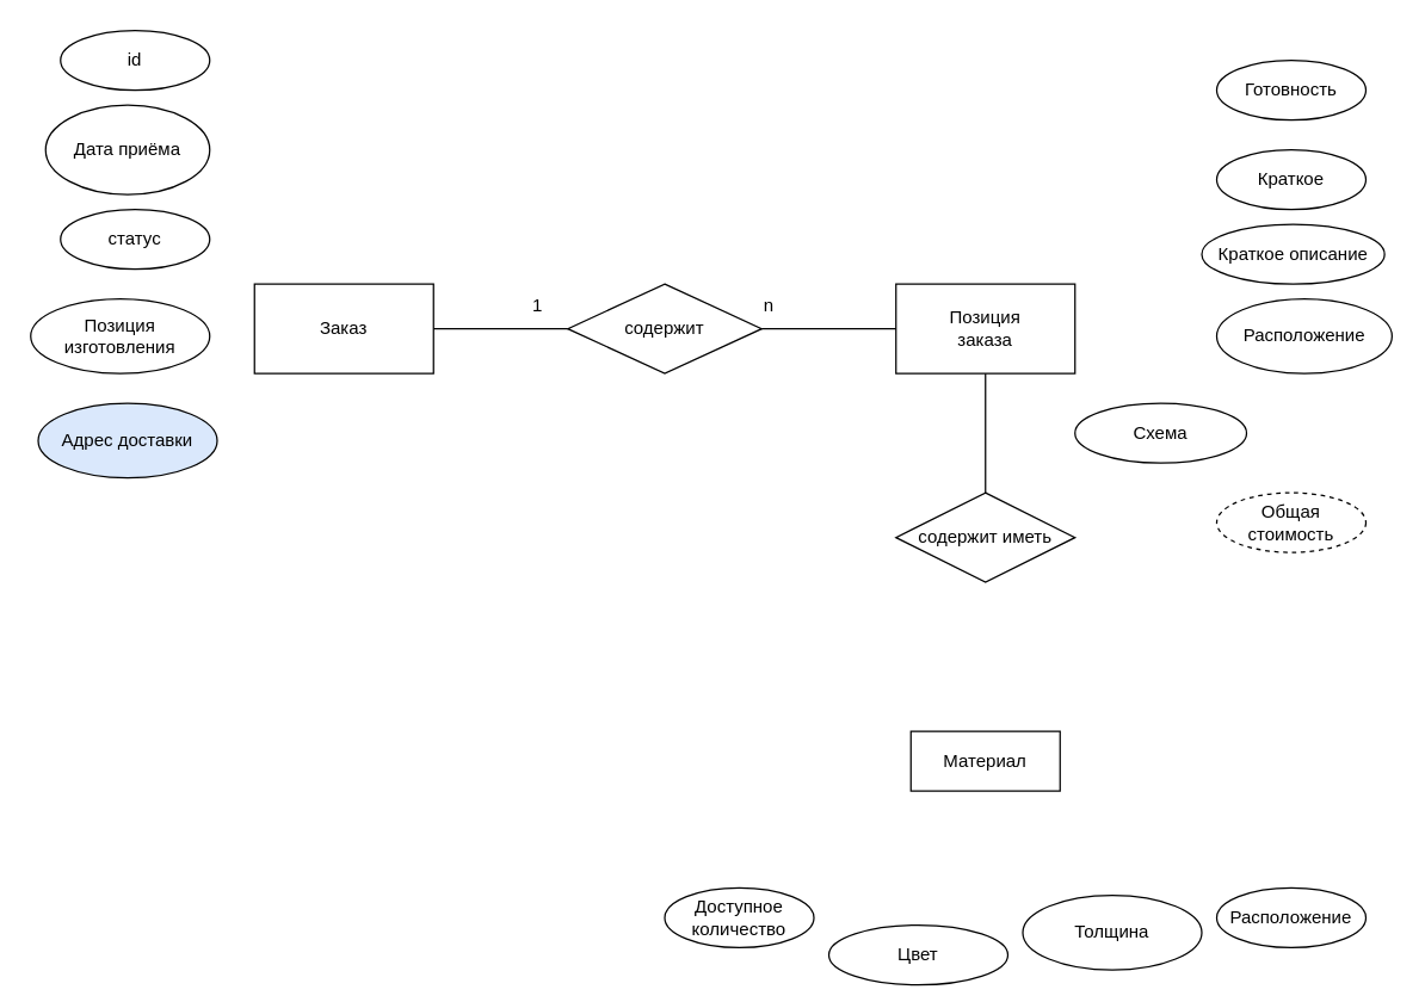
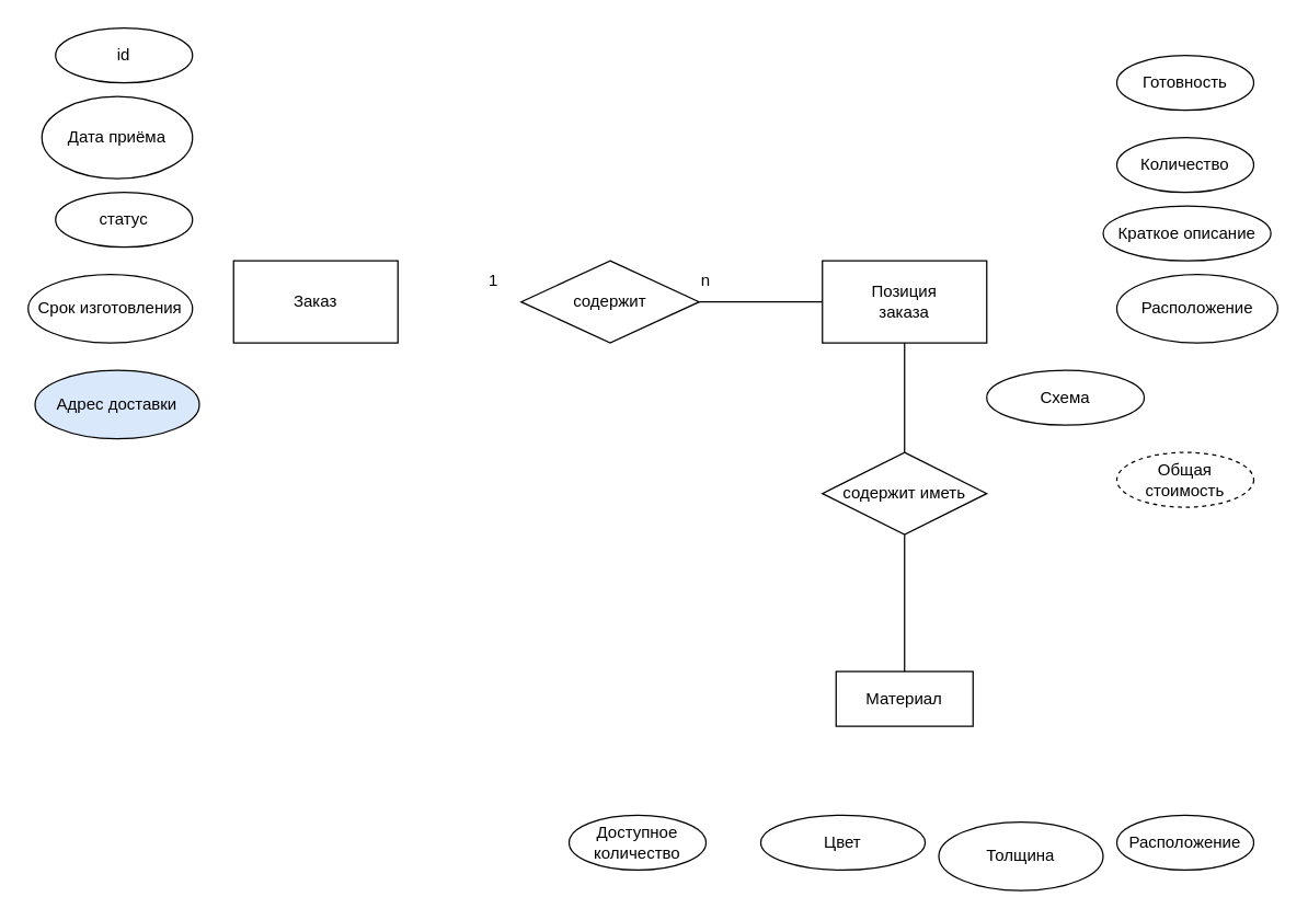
  <mxCell id="0" />
  <mxCell id="1" parent="0" />
  <mxCell id="2" value="Заказ" style="rounded=0;whiteSpace=wrap;html=1;" vertex="1" parent="1"><mxGeometry x="170" y="190" width="120" height="60" as="geometry" /></mxCell>
  <mxCell id="3" value="Позиция&lt;br&gt;заказа" style="rounded=0;whiteSpace=wrap;html=1;" vertex="1" parent="1"><mxGeometry x="600" y="190" width="120" height="60" as="geometry" /></mxCell>
- <mxCell id="4" value="Цвет" style="ellipse;whiteSpace=wrap;html=1;" vertex="1" parent="1"><mxGeometry x="555" y="620" width="120" height="40" as="geometry" /></mxCell>
+ <mxCell id="4" value="Цвет" style="ellipse;whiteSpace=wrap;html=1;" vertex="1" parent="1"><mxGeometry x="555" y="595" width="120" height="40" as="geometry" /></mxCell>
  <mxCell id="5" value="Толщина" style="ellipse;whiteSpace=wrap;html=1;" vertex="1" parent="1"><mxGeometry x="685" y="600" width="120" height="50" as="geometry" /></mxCell>
  <mxCell id="6" value="Схема" style="ellipse;whiteSpace=wrap;html=1;" vertex="1" parent="1"><mxGeometry x="720" y="270" width="115" height="40" as="geometry" /></mxCell>
  <mxCell id="7" value="содержит" style="rhombus;whiteSpace=wrap;html=1;" vertex="1" parent="1"><mxGeometry x="380" y="190" width="130" height="60" as="geometry" /></mxCell>
  <mxCell id="8" value="Расположение" style="ellipse;whiteSpace=wrap;html=1;align=center;" vertex="1" parent="1"><mxGeometry x="815" y="200" width="117.5" height="50" as="geometry" /></mxCell>
  <mxCell id="9" value="Краткое описание" style="ellipse;whiteSpace=wrap;html=1;" vertex="1" parent="1"><mxGeometry x="805" y="150" width="122.5" height="40" as="geometry" /></mxCell>
  <mxCell id="10" value="Готовность" style="ellipse;whiteSpace=wrap;html=1;align=center;" vertex="1" parent="1"><mxGeometry x="815" y="40" width="100" height="40" as="geometry" /></mxCell>
- <mxCell id="11" value="Краткое" style="ellipse;whiteSpace=wrap;html=1;align=center;" vertex="1" parent="1"><mxGeometry x="815" y="100" width="100" height="40" as="geometry" /></mxCell>
+ <mxCell id="11" value="Количество" style="ellipse;whiteSpace=wrap;html=1;align=center;" vertex="1" parent="1"><mxGeometry x="815" y="100" width="100" height="40" as="geometry" /></mxCell>
  <mxCell id="12" value="Материал" style="whiteSpace=wrap;html=1;align=center;" vertex="1" parent="1"><mxGeometry x="610" y="490" width="100" height="40" as="geometry" /></mxCell>
  <mxCell id="13" value="статус" style="ellipse;whiteSpace=wrap;html=1;align=center;" vertex="1" parent="1"><mxGeometry x="40" y="140" width="100" height="40" as="geometry" /></mxCell>
  <mxCell id="14" value="Дата приёма" style="ellipse;whiteSpace=wrap;html=1;align=center;" vertex="1" parent="1"><mxGeometry x="30" y="70" width="110" height="60" as="geometry" /></mxCell>
- <mxCell id="15" value="Позиция изготовления" style="ellipse;whiteSpace=wrap;html=1;align=center;" vertex="1" parent="1"><mxGeometry x="20" y="200" width="120" height="50" as="geometry" /></mxCell>
+ <mxCell id="15" value="Срок изготовления" style="ellipse;whiteSpace=wrap;html=1;align=center;" vertex="1" parent="1"><mxGeometry x="20" y="200" width="120" height="50" as="geometry" /></mxCell>
  <mxCell id="16" value="Общая стоимость" style="ellipse;whiteSpace=wrap;html=1;align=center;dashed=1;" vertex="1" parent="1"><mxGeometry x="815" y="330" width="100" height="40" as="geometry" /></mxCell>
  <mxCell id="17" value="Расположение" style="ellipse;whiteSpace=wrap;html=1;align=center;" vertex="1" parent="1"><mxGeometry x="815" y="595" width="100" height="40" as="geometry" /></mxCell>
- <mxCell id="18" value="Доступное количество" style="ellipse;whiteSpace=wrap;html=1;align=center;" vertex="1" parent="1"><mxGeometry x="445" y="595" width="100" height="40" as="geometry" /></mxCell>
+ <mxCell id="18" value="Доступное количество" style="ellipse;whiteSpace=wrap;html=1;align=center;" vertex="1" parent="1"><mxGeometry x="415" y="595" width="100" height="40" as="geometry" /></mxCell>
  <mxCell id="19" value="Адрес доставки" style="ellipse;whiteSpace=wrap;html=1;align=center;fillColor=#dae8fc;" vertex="1" parent="1"><mxGeometry x="25" y="270" width="120" height="50" as="geometry" /></mxCell>
  <mxCell id="20" value="содержит иметь" style="shape=rhombus;perimeter=rhombusPerimeter;whiteSpace=wrap;html=1;align=center;" vertex="1" parent="1"><mxGeometry x="600" y="330" width="120" height="60" as="geometry" /></mxCell>
+ <mxCell id="21" value="" style="endArrow=none;html=1;rounded=0;entryX=0.5;entryY=1;entryDx=0;entryDy=0;exitX=0.5;exitY=0;exitDx=0;exitDy=0;" edge="1" parent="1" source="12" target="20"><mxGeometry width="50" height="50" relative="1" as="geometry"><mxPoint x="510" y="480" as="sourcePoint" /><mxPoint x="560" y="430" as="targetPoint" /></mxGeometry></mxCell>
  <mxCell id="22" value="" style="endArrow=none;html=1;rounded=0;entryX=0.5;entryY=1;entryDx=0;entryDy=0;exitX=0.5;exitY=0;exitDx=0;exitDy=0;" edge="1" parent="1" source="20" target="3"><mxGeometry width="50" height="50" relative="1" as="geometry"><mxPoint x="510" y="480" as="sourcePoint" /><mxPoint x="560" y="430" as="targetPoint" /></mxGeometry></mxCell>
  <mxCell id="23" value="" style="endArrow=none;html=1;rounded=0;exitX=1;exitY=0.5;exitDx=0;exitDy=0;entryX=0;entryY=0.5;entryDx=0;entryDy=0;" edge="1" parent="1" source="7" target="3"><mxGeometry width="50" height="50" relative="1" as="geometry"><mxPoint x="510" y="480" as="sourcePoint" /><mxPoint x="560" y="430" as="targetPoint" /></mxGeometry></mxCell>
- <mxCell id="24" value="" style="endArrow=none;html=1;rounded=0;exitX=1;exitY=0.5;exitDx=0;exitDy=0;entryX=0;entryY=0.5;entryDx=0;entryDy=0;" edge="1" parent="1" source="2" target="7"><mxGeometry width="50" height="50" relative="1" as="geometry"><mxPoint x="510" y="480" as="sourcePoint" /><mxPoint x="560" y="430" as="targetPoint" /></mxGeometry></mxCell>
  <mxCell id="25" value="1" style="text;html=1;strokeColor=none;fillColor=none;align=center;verticalAlign=middle;whiteSpace=wrap;rounded=0;" vertex="1" parent="1"><mxGeometry x="330" y="190" width="60" height="30" as="geometry" /></mxCell>
  <mxCell id="26" value="n" style="text;html=1;strokeColor=none;fillColor=none;align=center;verticalAlign=middle;whiteSpace=wrap;rounded=0;" vertex="1" parent="1"><mxGeometry x="485" y="190" width="60" height="30" as="geometry" /></mxCell>
  <mxCell id="27" value="id" style="ellipse;whiteSpace=wrap;html=1;align=center;" vertex="1" parent="1"><mxGeometry x="40" y="20" width="100" height="40" as="geometry" /></mxCell>
